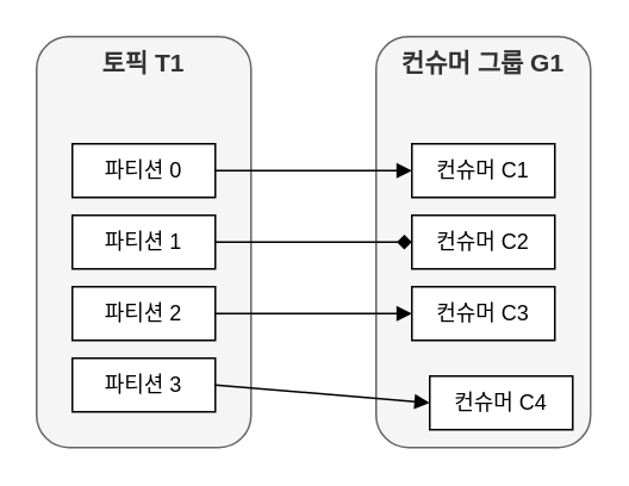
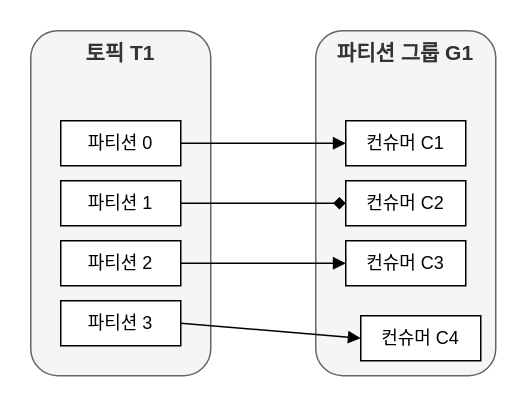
  <mxCell id="0" />
  <mxCell id="1" parent="0" />
  <mxCell id="2" value="토픽 T1" style="rounded=1;whiteSpace=wrap;html=1;fontStyle=1;fontSize=14;verticalAlign=top;fillColor=#f5f5f5;fontColor=#333333;strokeColor=#666666;" parent="1" vertex="1"><mxGeometry x="20" y="20" width="120" height="230" as="geometry" /></mxCell>
  <mxCell id="3" value="파티션 0" style="rounded=0;whiteSpace=wrap;html=1;" parent="1" vertex="1"><mxGeometry x="40" y="80" width="80" height="30" as="geometry" /></mxCell>
  <mxCell id="4" value="파티션 1" style="rounded=0;whiteSpace=wrap;html=1;" parent="1" vertex="1"><mxGeometry x="40" y="120" width="80" height="30" as="geometry" /></mxCell>
  <mxCell id="5" value="파티션 2" style="rounded=0;whiteSpace=wrap;html=1;" parent="1" vertex="1"><mxGeometry x="40" y="160" width="80" height="30" as="geometry" /></mxCell>
  <mxCell id="6" value="파티션 3" style="rounded=0;whiteSpace=wrap;html=1;" parent="1" vertex="1"><mxGeometry x="40" y="200" width="80" height="30" as="geometry" /></mxCell>
- <mxCell id="7" value="컨슈머 그룹 G1" style="rounded=1;whiteSpace=wrap;html=1;fontStyle=1;fontSize=14;verticalAlign=top;fillColor=#f5f5f5;fontColor=#333333;strokeColor=#666666;" parent="1" vertex="1"><mxGeometry x="210" y="20" width="120" height="230" as="geometry" /></mxCell>
+ <mxCell id="7" value="파티션 그룹 G1" style="rounded=1;whiteSpace=wrap;html=1;fontStyle=1;fontSize=14;verticalAlign=top;fillColor=#f5f5f5;fontColor=#333333;strokeColor=#666666;" parent="1" vertex="1"><mxGeometry x="210" y="20" width="120" height="230" as="geometry" /></mxCell>
  <mxCell id="8" value="컨슈머 C1" style="rounded=0;whiteSpace=wrap;html=1;" parent="1" vertex="1"><mxGeometry x="230" y="80" width="80" height="30" as="geometry" /></mxCell>
  <mxCell id="9" style="edgeStyle=orthogonalEdgeStyle;rounded=0;orthogonalLoop=1;jettySize=auto;html=1;entryX=0;entryY=0.5;entryDx=0;entryDy=0;endArrow=block;endFill=1;" parent="1" source="3" target="8" edge="1"><mxGeometry relative="1" as="geometry" /></mxCell>
  <mxCell id="10" value="컨슈머 C2" style="rounded=0;whiteSpace=wrap;html=1;" parent="1" vertex="1"><mxGeometry x="230" y="120" width="80" height="30" as="geometry" /></mxCell>
  <mxCell id="11" style="edgeStyle=orthogonalEdgeStyle;rounded=0;orthogonalLoop=1;jettySize=auto;html=1;entryX=0;entryY=0.5;entryDx=0;entryDy=0;endArrow=diamond;endFill=1;" parent="1" source="4" target="10" edge="1"><mxGeometry relative="1" as="geometry" /></mxCell>
  <mxCell id="12" style="rounded=0;orthogonalLoop=1;jettySize=auto;html=1;entryX=0;entryY=0.5;entryDx=0;entryDy=0;endArrow=block;endFill=1;exitX=1;exitY=0.5;exitDx=0;exitDy=0;" parent="1" source="5" target="14" edge="1"><mxGeometry relative="1" as="geometry" /></mxCell>
  <mxCell id="13" style="rounded=0;orthogonalLoop=1;jettySize=auto;html=1;entryX=0;entryY=0.5;entryDx=0;entryDy=0;endArrow=block;endFill=1;exitX=1;exitY=0.5;exitDx=0;exitDy=0;" parent="1" source="6" target="15" edge="1"><mxGeometry relative="1" as="geometry" /></mxCell>
  <mxCell id="14" value="컨슈머 C3" style="rounded=0;whiteSpace=wrap;html=1;" parent="1" vertex="1"><mxGeometry x="230" y="160" width="80" height="30" as="geometry" /></mxCell>
  <mxCell id="15" value="컨슈머 C4" style="rounded=0;whiteSpace=wrap;html=1;" parent="1" vertex="1"><mxGeometry x="240" y="210" width="80" height="30" as="geometry" /></mxCell>
